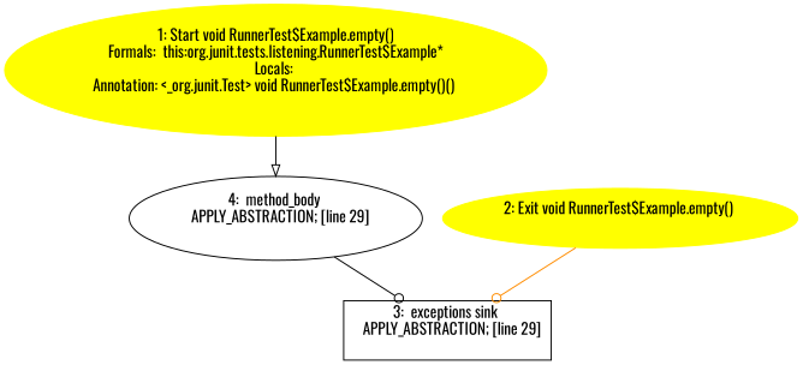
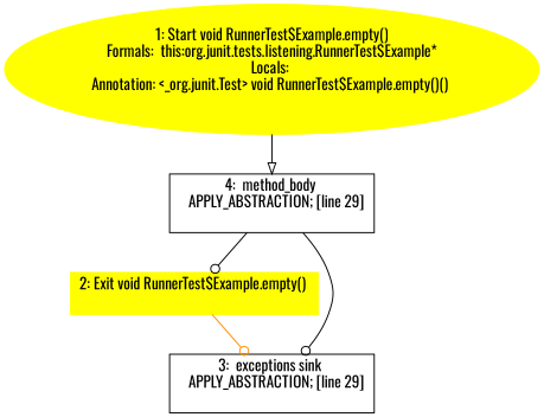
  digraph {
    fontname=Oswald
    node [fontname=Oswald]
    edge [arrowhead=odot color=black fontname=Oswald]
    n1 [color=yellow label="1: Start void RunnerTest$Example.empty()\nFormals:  this:org.junit.tests.listening.RunnerTest$Example*\nLocals: \nAnnotation: <_org.junit.Test> void RunnerTest$Example.empty()() \n  " style=filled]
-   n2 [label="4:  method_body \n   APPLY_ABSTRACTION; [line 29]\n " shape=ellipse]
-   n3 [color=yellow label="2: Exit void RunnerTest$Example.empty() \n  " style=filled]
+   n2 [label="4:  method_body \n   APPLY_ABSTRACTION; [line 29]\n " shape=box]
+   n3 [color=yellow label="2: Exit void RunnerTest$Example.empty() \n  " style=filled shape=box]
    n4 [label="3:  exceptions sink \n   APPLY_ABSTRACTION; [line 29]\n " shape=box]
    n1 -> n2 [arrowhead=onormal]
+   n2 -> n3
    n2 -> n4
    n3 -> n4 [color=darkorange]
  }
